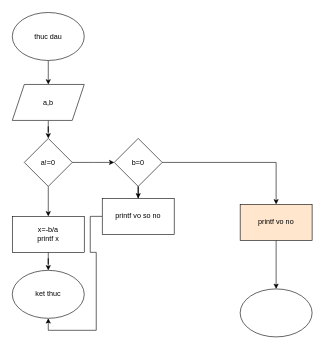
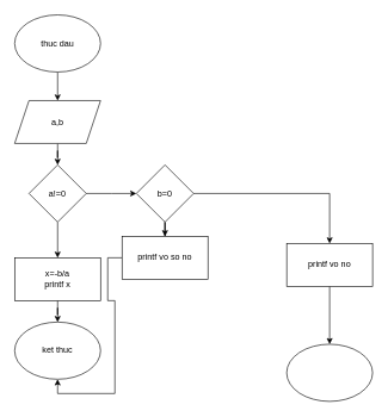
  <mxCell id="0" />
  <mxCell id="1" parent="0" />
  <mxCell id="2" style="edgeStyle=orthogonalEdgeStyle;rounded=0;orthogonalLoop=1;jettySize=auto;html=1;" edge="1" parent="1" source="3" target="5"><mxGeometry relative="1" as="geometry"><mxPoint x="80" y="170" as="targetPoint" /></mxGeometry></mxCell>
  <mxCell id="3" value="thuc dau" style="ellipse;whiteSpace=wrap;html=1;" vertex="1" parent="1"><mxGeometry x="20" y="20" width="120" height="80" as="geometry" /></mxCell>
  <mxCell id="4" style="edgeStyle=orthogonalEdgeStyle;rounded=0;orthogonalLoop=1;jettySize=auto;html=1;" edge="1" parent="1" source="5" target="8"><mxGeometry relative="1" as="geometry"><mxPoint x="80" y="270" as="targetPoint" /></mxGeometry></mxCell>
  <mxCell id="5" value="a,b" style="shape=parallelogram;perimeter=parallelogramPerimeter;whiteSpace=wrap;html=1;fixedSize=1;" vertex="1" parent="1"><mxGeometry x="20" y="140" width="120" height="60" as="geometry" /></mxCell>
  <mxCell id="6" style="edgeStyle=orthogonalEdgeStyle;rounded=0;orthogonalLoop=1;jettySize=auto;html=1;" edge="1" parent="1" source="8" target="10"><mxGeometry relative="1" as="geometry"><mxPoint x="80" y="390" as="targetPoint" /></mxGeometry></mxCell>
  <mxCell id="7" style="edgeStyle=orthogonalEdgeStyle;rounded=0;orthogonalLoop=1;jettySize=auto;html=1;" edge="1" parent="1" source="8"><mxGeometry relative="1" as="geometry"><mxPoint x="190" y="270" as="targetPoint" /></mxGeometry></mxCell>
  <mxCell id="8" value="a!=0" style="rhombus;whiteSpace=wrap;html=1;" vertex="1" parent="1"><mxGeometry x="40" y="230" width="80" height="80" as="geometry" /></mxCell>
  <mxCell id="9" style="edgeStyle=orthogonalEdgeStyle;rounded=0;orthogonalLoop=1;jettySize=auto;html=1;" edge="1" parent="1" source="10" target="11"><mxGeometry relative="1" as="geometry"><mxPoint x="80" y="490" as="targetPoint" /></mxGeometry></mxCell>
  <mxCell id="10" value="x=-b/a&lt;div&gt;printf x&lt;/div&gt;" style="rounded=0;whiteSpace=wrap;html=1;" vertex="1" parent="1"><mxGeometry x="20" y="360" width="120" height="60" as="geometry" /></mxCell>
  <mxCell id="11" value="ket thuc" style="ellipse;whiteSpace=wrap;html=1;" vertex="1" parent="1"><mxGeometry x="20" y="450" width="120" height="80" as="geometry" /></mxCell>
  <mxCell id="12" style="edgeStyle=orthogonalEdgeStyle;rounded=0;orthogonalLoop=1;jettySize=auto;html=1;" edge="1" parent="1" source="14" target="16"><mxGeometry relative="1" as="geometry"><mxPoint x="230" y="400" as="targetPoint" /></mxGeometry></mxCell>
  <mxCell id="13" style="edgeStyle=orthogonalEdgeStyle;rounded=0;orthogonalLoop=1;jettySize=auto;html=1;" edge="1" parent="1" source="14" target="18"><mxGeometry relative="1" as="geometry"><mxPoint x="460" y="370" as="targetPoint" /></mxGeometry></mxCell>
  <mxCell id="14" value="b=0" style="rhombus;whiteSpace=wrap;html=1;" vertex="1" parent="1"><mxGeometry x="190" y="230" width="80" height="80" as="geometry" /></mxCell>
  <mxCell id="15" style="edgeStyle=orthogonalEdgeStyle;rounded=0;orthogonalLoop=1;jettySize=auto;html=1;entryX=0.5;entryY=1;entryDx=0;entryDy=0;" edge="1" parent="1" source="16" target="11"><mxGeometry relative="1" as="geometry" /></mxCell>
  <mxCell id="16" value="printf vo so no" style="rounded=0;whiteSpace=wrap;html=1;" vertex="1" parent="1"><mxGeometry x="170" y="330" width="120" height="60" as="geometry" /></mxCell>
  <mxCell id="17" style="edgeStyle=orthogonalEdgeStyle;rounded=0;orthogonalLoop=1;jettySize=auto;html=1;" edge="1" parent="1" source="18" target="19"><mxGeometry relative="1" as="geometry"><mxPoint x="460" y="521" as="targetPoint" /></mxGeometry></mxCell>
- <mxCell id="18" value="printf vo no" style="rounded=0;whiteSpace=wrap;html=1;fillColor=#ffe6cc;" vertex="1" parent="1"><mxGeometry x="400" y="340" width="120" height="60" as="geometry" /></mxCell>
+ <mxCell id="18" value="printf vo no" style="rounded=0;whiteSpace=wrap;html=1;" vertex="1" parent="1"><mxGeometry x="400" y="340" width="120" height="60" as="geometry" /></mxCell>
  <mxCell id="19" value="" style="ellipse;whiteSpace=wrap;html=1;" vertex="1" parent="1"><mxGeometry x="400" y="481" width="120" height="80" as="geometry" /></mxCell>
